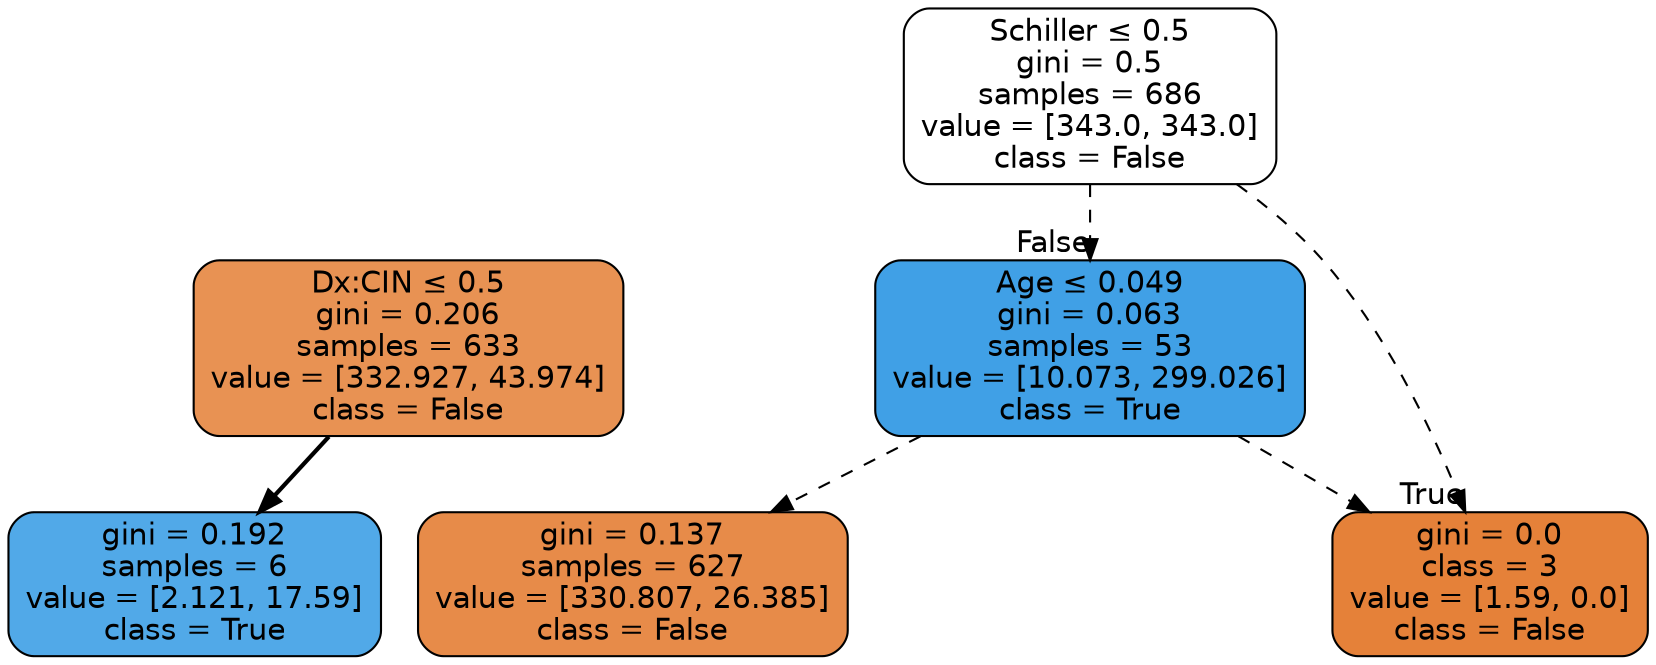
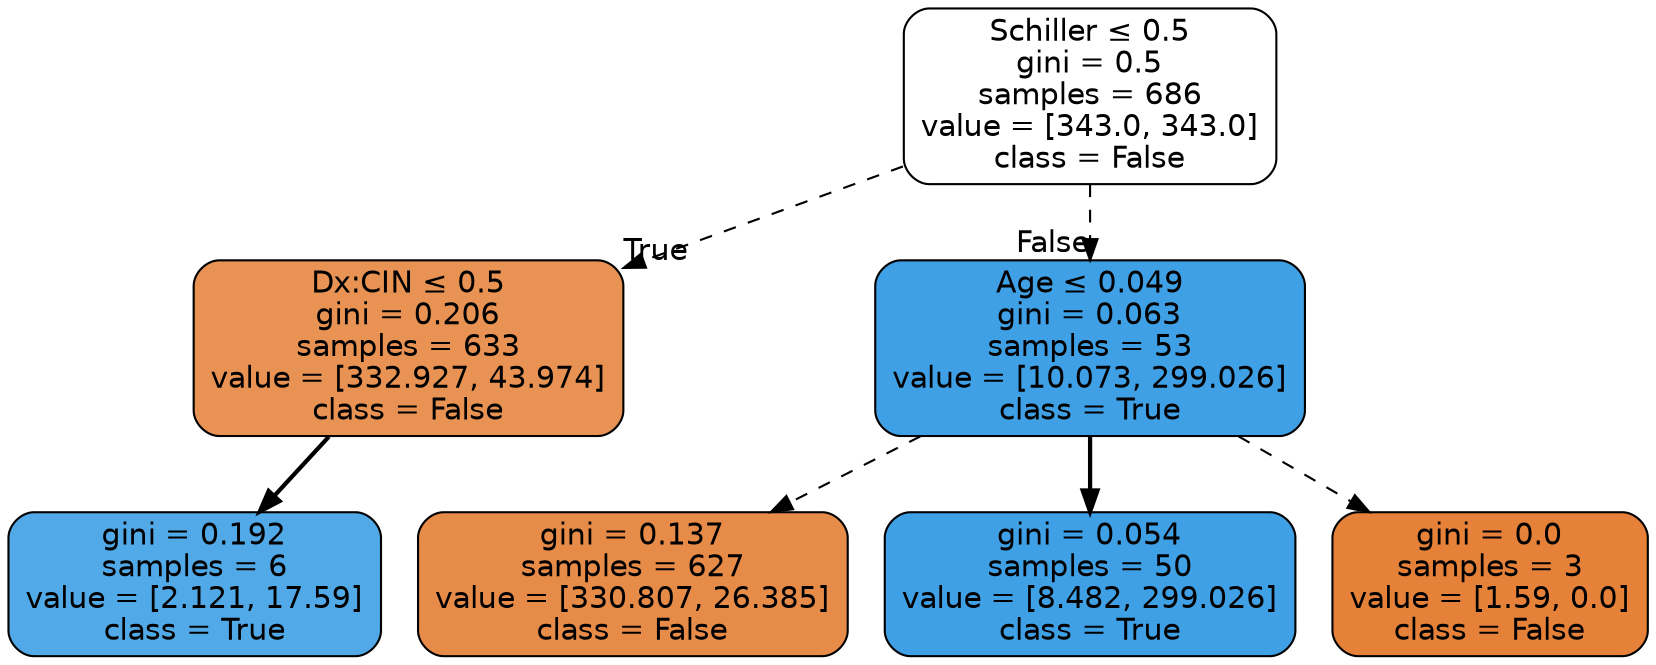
  digraph {
    node [color=black fontname=helvetica shape=box style="filled, rounded"]
    edge [fontname=helvetica style=dashed]
    n1 [fillcolor="#ffffff" label=<Schiller &le; 0.5<br/>gini = 0.5<br/>samples = 686<br/>value = [343.0, 343.0]<br/>class = False>]
    n2 [fillcolor="#e89253" label=<Dx:CIN &le; 0.5<br/>gini = 0.206<br/>samples = 633<br/>value = [332.927, 43.974]<br/>class = False>]
    n3 [fillcolor="#40a0e6" label=<Age &le; 0.049<br/>gini = 0.063<br/>samples = 53<br/>value = [10.073, 299.026]<br/>class = True>]
    n4 [fillcolor="#51a9e8" label=<gini = 0.192<br/>samples = 6<br/>value = [2.121, 17.59]<br/>class = True>]
    n5 [fillcolor="#e78b49" label=<gini = 0.137<br/>samples = 627<br/>value = [330.807, 26.385]<br/>class = False>]
-   n6 [fillcolor="#e58139" label=<gini = 0.0<br/>class = 3<br/>value = [1.59, 0.0]<br/>class = False>]
-   n1 -> n6 [headlabel=True labelangle=45 labeldistance=2.5]
+   n6 [fillcolor="#e58139" label=<gini = 0.0<br/>samples = 3<br/>value = [1.59, 0.0]<br/>class = False>]
+   n7 [fillcolor="#3fa0e6" label=<gini = 0.054<br/>samples = 50<br/>value = [8.482, 299.026]<br/>class = True>]
+   n1 -> n2 [headlabel=True labelangle=45 labeldistance=2.5]
    n1 -> n3 [headlabel=False labelangle=-45 labeldistance=2.5]
    n2 -> n4 [style=bold]
    n3 -> n5
    n3 -> n6
+   n3 -> n7 [style=bold]
  }
